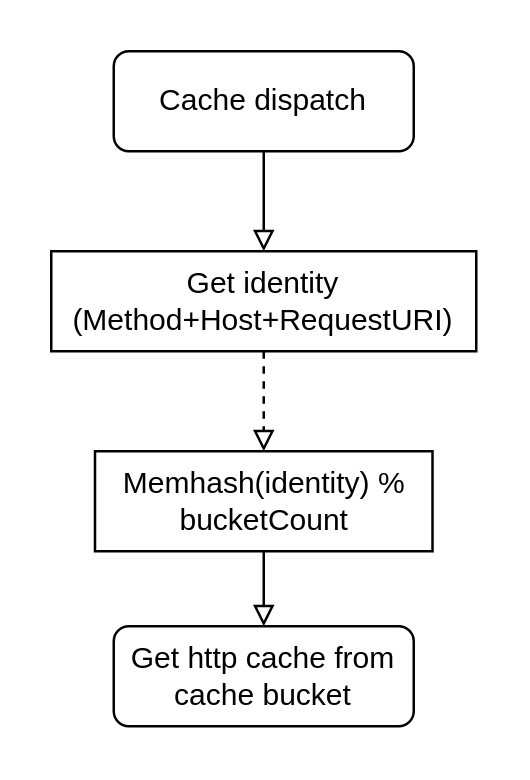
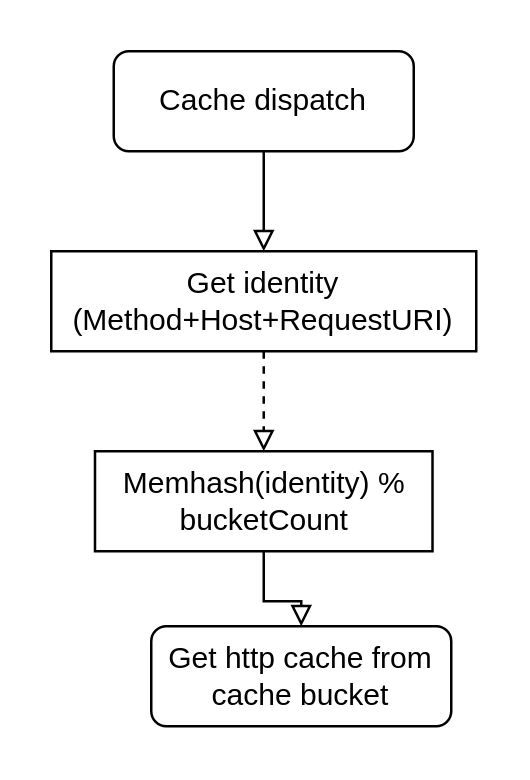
  <mxCell id="0" />
  <mxCell id="1" parent="0" />
  <mxCell id="2" style="edgeStyle=orthogonalEdgeStyle;rounded=0;orthogonalLoop=1;jettySize=auto;html=1;endArrow=block;endFill=0;" parent="1" source="3" target="6" edge="1"><mxGeometry relative="1" as="geometry" /></mxCell>
  <mxCell id="3" value="Cache dispatch" style="rounded=1;whiteSpace=wrap;html=1;fontSize=12;glass=0;strokeWidth=1;shadow=0;" parent="1" vertex="1"><mxGeometry x="45" y="20" width="120" height="40" as="geometry" /></mxCell>
- <mxCell id="4" value="Get http cache from cache bucket" style="rounded=1;whiteSpace=wrap;html=1;fontSize=12;glass=0;strokeWidth=1;shadow=0;" parent="1" vertex="1"><mxGeometry x="45" y="250" width="120" height="40" as="geometry" /></mxCell>
+ <mxCell id="4" value="Get http cache from cache bucket" style="rounded=1;whiteSpace=wrap;html=1;fontSize=12;glass=0;strokeWidth=1;shadow=0;" parent="1" vertex="1"><mxGeometry x="60" y="250" width="120" height="40" as="geometry" /></mxCell>
  <mxCell id="5" style="edgeStyle=orthogonalEdgeStyle;rounded=0;orthogonalLoop=1;jettySize=auto;html=1;entryX=0.5;entryY=0;entryDx=0;entryDy=0;endArrow=block;endFill=0;dashed=1;" parent="1" source="6" target="8" edge="1"><mxGeometry relative="1" as="geometry" /></mxCell>
  <mxCell id="6" value="Get identity (Method+Host+RequestURI)" style="rounded=0;whiteSpace=wrap;html=1;" parent="1" vertex="1"><mxGeometry x="20" y="100" width="170" height="40" as="geometry" /></mxCell>
  <mxCell id="7" style="edgeStyle=orthogonalEdgeStyle;rounded=0;orthogonalLoop=1;jettySize=auto;html=1;exitX=0.5;exitY=1;exitDx=0;exitDy=0;endArrow=block;endFill=0;" parent="1" source="8" target="4" edge="1"><mxGeometry relative="1" as="geometry" /></mxCell>
  <mxCell id="8" value="Memhash(identity) % bucketCount" style="rounded=0;whiteSpace=wrap;html=1;" parent="1" vertex="1"><mxGeometry x="37.5" y="180" width="135" height="40" as="geometry" /></mxCell>
